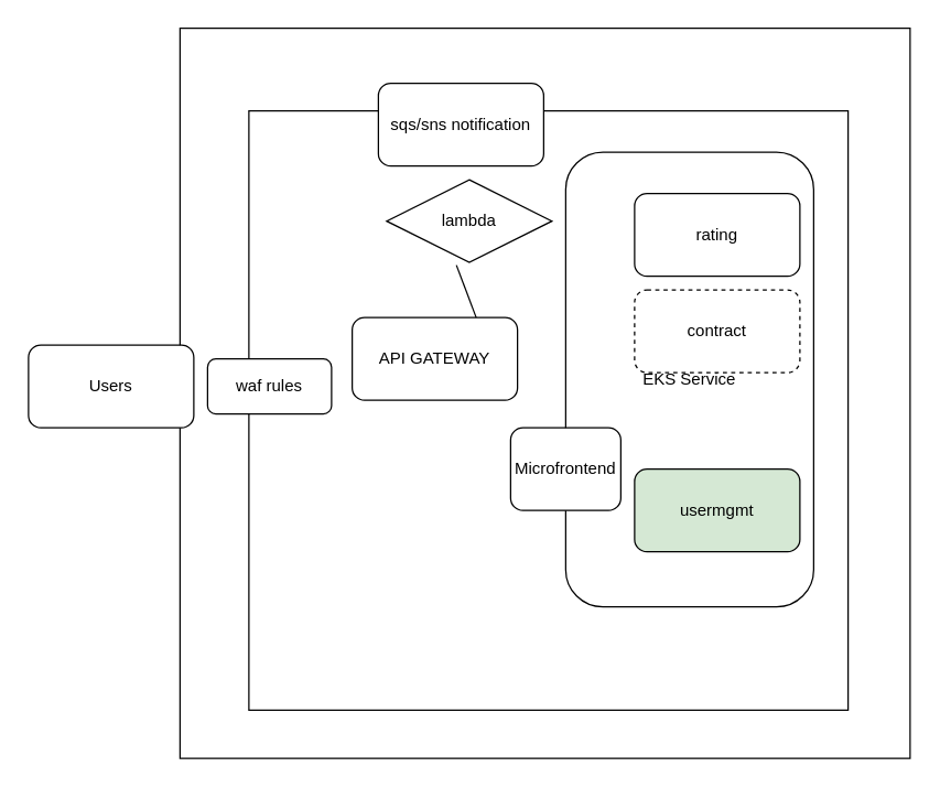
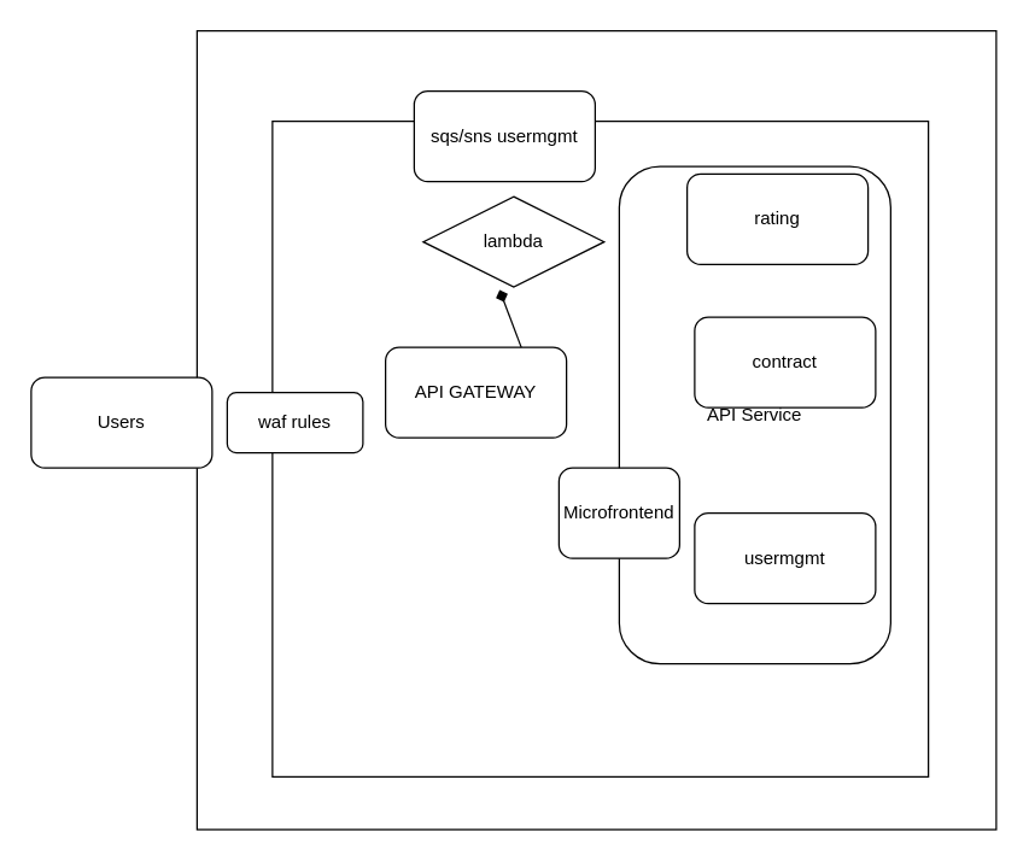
  <mxCell id="0" />
  <mxCell id="1" parent="0" />
  <mxCell id="2" value="" style="whiteSpace=wrap;html=1;aspect=fixed;" vertex="1" parent="1"><mxGeometry x="130" y="20" width="530" height="530" as="geometry" /></mxCell>
  <mxCell id="3" value="" style="whiteSpace=wrap;html=1;aspect=fixed;" vertex="1" parent="1"><mxGeometry x="180" y="80" width="435" height="435" as="geometry" /></mxCell>
  <mxCell id="4" value="Users" style="rounded=1;whiteSpace=wrap;html=1;" vertex="1" parent="1"><mxGeometry x="20" y="250" width="120" height="60" as="geometry" /></mxCell>
  <mxCell id="5" value="API GATEWAY" style="rounded=1;whiteSpace=wrap;html=1;" vertex="1" parent="1"><mxGeometry x="255" y="230" width="120" height="60" as="geometry" /></mxCell>
- <mxCell id="6" value="EKS Service" style="rounded=1;whiteSpace=wrap;html=1;" vertex="1" parent="1"><mxGeometry x="410" y="110" width="180" height="330" as="geometry" /></mxCell>
+ <mxCell id="6" value="API Service" style="rounded=1;whiteSpace=wrap;html=1;" vertex="1" parent="1"><mxGeometry x="410" y="110" width="180" height="330" as="geometry" /></mxCell>
  <mxCell id="7" value="Microfrontend" style="rounded=1;whiteSpace=wrap;html=1;" vertex="1" parent="1"><mxGeometry x="370" y="310" width="80" height="60" as="geometry" /></mxCell>
  <mxCell id="8" value="waf rules" style="rounded=1;whiteSpace=wrap;html=1;" vertex="1" parent="1"><mxGeometry x="150" y="260" width="90" height="40" as="geometry" /></mxCell>
- <mxCell id="9" value="rating" style="rounded=1;whiteSpace=wrap;html=1;" vertex="1" parent="1"><mxGeometry x="460" y="140" width="120" height="60" as="geometry" /></mxCell>
- <mxCell id="10" value="usermgmt" style="rounded=1;whiteSpace=wrap;html=1;fillColor=#d5e8d4;" vertex="1" parent="1"><mxGeometry x="460" y="340" width="120" height="60" as="geometry" /></mxCell>
- <mxCell id="11" value="contract" style="rounded=1;whiteSpace=wrap;html=1;dashed=1;" vertex="1" parent="1"><mxGeometry x="460" y="210" width="120" height="60" as="geometry" /></mxCell>
+ <mxCell id="9" value="rating" style="rounded=1;whiteSpace=wrap;html=1;" vertex="1" parent="1"><mxGeometry x="455" y="115" width="120" height="60" as="geometry" /></mxCell>
+ <mxCell id="10" value="usermgmt" style="rounded=1;whiteSpace=wrap;html=1;" vertex="1" parent="1"><mxGeometry x="460" y="340" width="120" height="60" as="geometry" /></mxCell>
+ <mxCell id="11" value="contract" style="rounded=1;whiteSpace=wrap;html=1;" vertex="1" parent="1"><mxGeometry x="460" y="210" width="120" height="60" as="geometry" /></mxCell>
  <mxCell id="12" value="lambda" style="rhombus;whiteSpace=wrap;html=1;" vertex="1" parent="1"><mxGeometry x="280" y="130" width="120" height="60" as="geometry" /></mxCell>
- <mxCell id="13" value="sqs/sns notification" style="rounded=1;whiteSpace=wrap;html=1;" vertex="1" parent="1"><mxGeometry x="274" y="60" width="120" height="60" as="geometry" /></mxCell>
- <mxCell id="14" value="" style="endArrow=none;html=1;rounded=0;entryX=0.422;entryY=1.033;entryDx=0;entryDy=0;entryPerimeter=0;exitX=0.75;exitY=0;exitDx=0;exitDy=0;" edge="1" parent="1" source="5" target="12"><mxGeometry width="50" height="50" relative="1" as="geometry"><mxPoint x="300" y="260" as="sourcePoint" /><mxPoint x="350" y="210" as="targetPoint" /></mxGeometry></mxCell>
+ <mxCell id="13" value="sqs/sns usermgmt" style="rounded=1;whiteSpace=wrap;html=1;" vertex="1" parent="1"><mxGeometry x="274" y="60" width="120" height="60" as="geometry" /></mxCell>
+ <mxCell id="14" value="" style="endArrow=diamond;html=1;rounded=0;entryX=0.422;entryY=1.033;entryDx=0;entryDy=0;entryPerimeter=0;exitX=0.75;exitY=0;exitDx=0;exitDy=0;" edge="1" parent="1" source="5" target="12"><mxGeometry width="50" height="50" relative="1" as="geometry"><mxPoint x="300" y="260" as="sourcePoint" /><mxPoint x="350" y="210" as="targetPoint" /></mxGeometry></mxCell>
